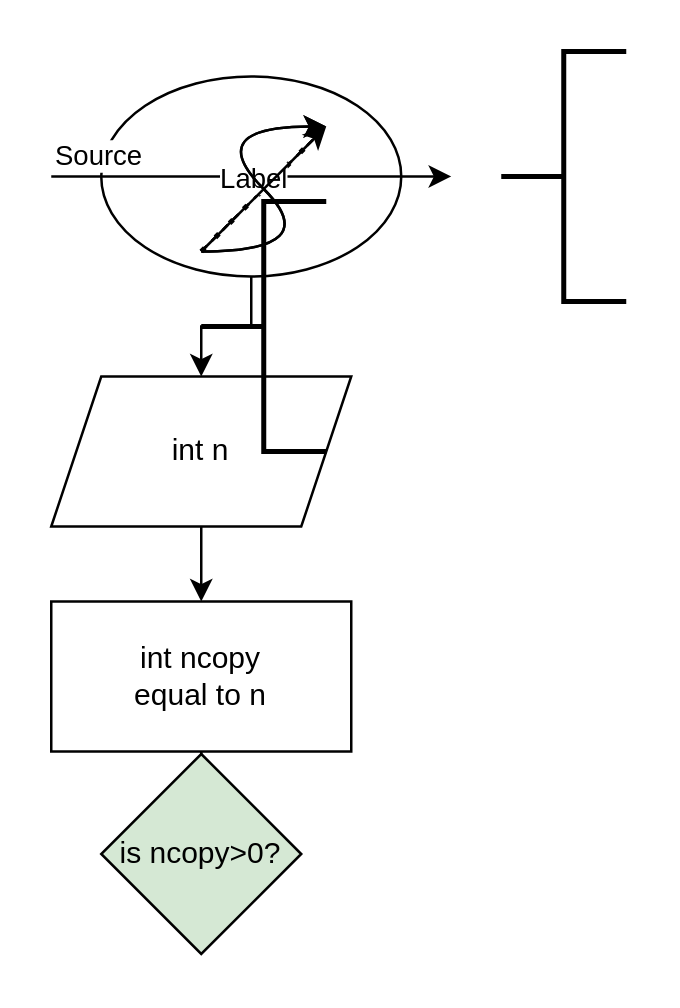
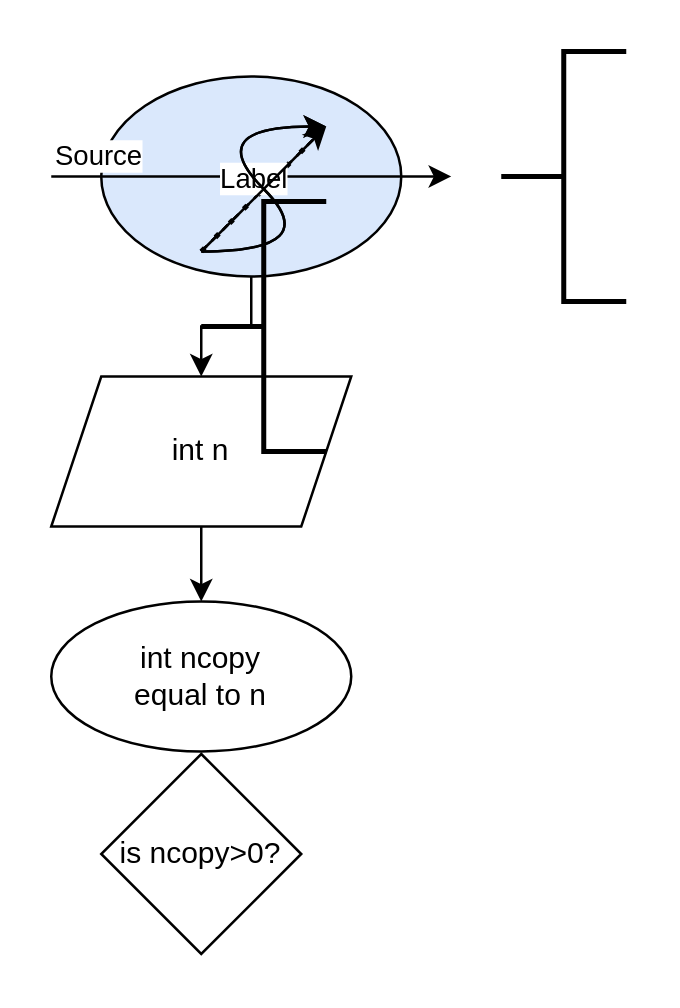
  <mxCell id="0" />
  <mxCell id="1" parent="0" />
  <mxCell id="2" style="edgeStyle=orthogonalEdgeStyle;rounded=0;orthogonalLoop=1;jettySize=auto;html=1;exitX=0.5;exitY=1;exitDx=0;exitDy=0;" edge="1" parent="1" source="3" target="13"><mxGeometry relative="1" as="geometry"><mxPoint x="80" y="180" as="targetPoint" /></mxGeometry></mxCell>
- <mxCell id="3" value="start" style="ellipse;whiteSpace=wrap;html=1;" vertex="1" parent="1"><mxGeometry x="40" y="30" width="120" height="80" as="geometry" /></mxCell>
+ <mxCell id="3" value="start" style="ellipse;whiteSpace=wrap;html=1;fillColor=#dae8fc;" vertex="1" parent="1"><mxGeometry x="40" y="30" width="120" height="80" as="geometry" /></mxCell>
  <mxCell id="4" value="" style="strokeWidth=2;html=1;shape=mxgraph.flowchart.annotation_2;align=left;labelPosition=right;pointerEvents=1;" vertex="1" parent="1"><mxGeometry x="200" y="20" width="50" height="100" as="geometry" /></mxCell>
  <mxCell id="5" value="" style="endArrow=none;dashed=1;html=1;rounded=0;" edge="1" parent="1"><mxGeometry width="50" height="50" relative="1" as="geometry"><mxPoint x="80" y="100" as="sourcePoint" /><mxPoint x="130" y="50" as="targetPoint" /></mxGeometry></mxCell>
  <mxCell id="6" value="" style="endArrow=none;dashed=1;html=1;dashPattern=1 3;strokeWidth=2;rounded=0;" edge="1" parent="1"><mxGeometry width="50" height="50" relative="1" as="geometry"><mxPoint x="80" y="100" as="sourcePoint" /><mxPoint x="130" y="50" as="targetPoint" /></mxGeometry></mxCell>
  <mxCell id="7" value="" style="endArrow=none;dashed=1;html=1;rounded=0;" edge="1" parent="1"><mxGeometry width="50" height="50" relative="1" as="geometry"><mxPoint x="80" y="100" as="sourcePoint" /><mxPoint x="130" y="50" as="targetPoint" /></mxGeometry></mxCell>
  <mxCell id="8" value="" style="endArrow=classic;html=1;rounded=0;" edge="1" parent="1"><mxGeometry relative="1" as="geometry"><mxPoint x="20" y="70" as="sourcePoint" /><mxPoint x="180" y="70" as="targetPoint" /></mxGeometry></mxCell>
  <mxCell id="9" value="Label" style="edgeLabel;resizable=0;html=1;align=center;verticalAlign=middle;" connectable="0" vertex="1" parent="8"><mxGeometry relative="1" as="geometry" /></mxCell>
  <mxCell id="10" value="Source" style="edgeLabel;resizable=0;html=1;align=left;verticalAlign=bottom;" connectable="0" vertex="1" parent="8"><mxGeometry x="-1" relative="1" as="geometry" /></mxCell>
  <mxCell id="11" value="" style="curved=1;endArrow=classic;html=1;rounded=0;" edge="1" parent="1"><mxGeometry width="50" height="50" relative="1" as="geometry"><mxPoint x="80" y="100" as="sourcePoint" /><mxPoint x="130" y="50" as="targetPoint" /><Array as="points"><mxPoint x="130" y="100" /><mxPoint x="80" y="50" /></Array></mxGeometry></mxCell>
  <mxCell id="12" style="edgeStyle=orthogonalEdgeStyle;rounded=0;orthogonalLoop=1;jettySize=auto;html=1;exitX=0.5;exitY=1;exitDx=0;exitDy=0;" edge="1" parent="1" source="13" target="16"><mxGeometry relative="1" as="geometry"><mxPoint x="80" y="270" as="targetPoint" /></mxGeometry></mxCell>
  <mxCell id="13" value="int n" style="shape=parallelogram;perimeter=parallelogramPerimeter;whiteSpace=wrap;html=1;fixedSize=1;" vertex="1" parent="1"><mxGeometry x="20" y="150" width="120" height="60" as="geometry" /></mxCell>
  <mxCell id="14" value="" style="endArrow=classic;html=1;rounded=0;" edge="1" parent="1"><mxGeometry width="50" height="50" relative="1" as="geometry"><mxPoint x="80" y="100" as="sourcePoint" /><mxPoint x="130" y="50" as="targetPoint" /></mxGeometry></mxCell>
- <mxCell id="15" style="edgeStyle=orthogonalEdgeStyle;rounded=0;orthogonalLoop=1;jettySize=auto;html=1;exitX=0.5;exitY=1;exitDx=0;exitDy=0;" edge="1" parent="1" source="16" target="18"><mxGeometry relative="1" as="geometry"><mxPoint x="80" y="341" as="targetPoint" /></mxGeometry></mxCell>
- <mxCell id="16" value="int ncopy&lt;br&gt;equal to n" style="rounded=0;whiteSpace=wrap;html=1;" vertex="1" parent="1"><mxGeometry x="20" y="240" width="120" height="60" as="geometry" /></mxCell>
+ <mxCell id="16" value="int ncopy&lt;br&gt;equal to n" style="ellipse;whiteSpace=wrap;html=1;" vertex="1" parent="1"><mxGeometry x="20" y="240" width="120" height="60" as="geometry" /></mxCell>
  <mxCell id="17" value="" style="curved=1;endArrow=classic;html=1;rounded=0;" edge="1" parent="1"><mxGeometry width="50" height="50" relative="1" as="geometry"><mxPoint x="80" y="100" as="sourcePoint" /><mxPoint x="130" y="50" as="targetPoint" /><Array as="points"><mxPoint x="130" y="100" /><mxPoint x="80" y="50" /></Array></mxGeometry></mxCell>
- <mxCell id="18" value="is ncopy&amp;gt;0?" style="rhombus;whiteSpace=wrap;html=1;fillColor=#d5e8d4;" vertex="1" parent="1"><mxGeometry x="40" y="301" width="80" height="80" as="geometry" /></mxCell>
+ <mxCell id="18" value="is ncopy&amp;gt;0?" style="rhombus;whiteSpace=wrap;html=1;" vertex="1" parent="1"><mxGeometry x="40" y="301" width="80" height="80" as="geometry" /></mxCell>
  <mxCell id="19" value="" style="strokeWidth=2;html=1;shape=mxgraph.flowchart.annotation_2;align=left;labelPosition=right;pointerEvents=1;" vertex="1" parent="1"><mxGeometry x="80" y="80" width="50" height="100" as="geometry" /></mxCell>
